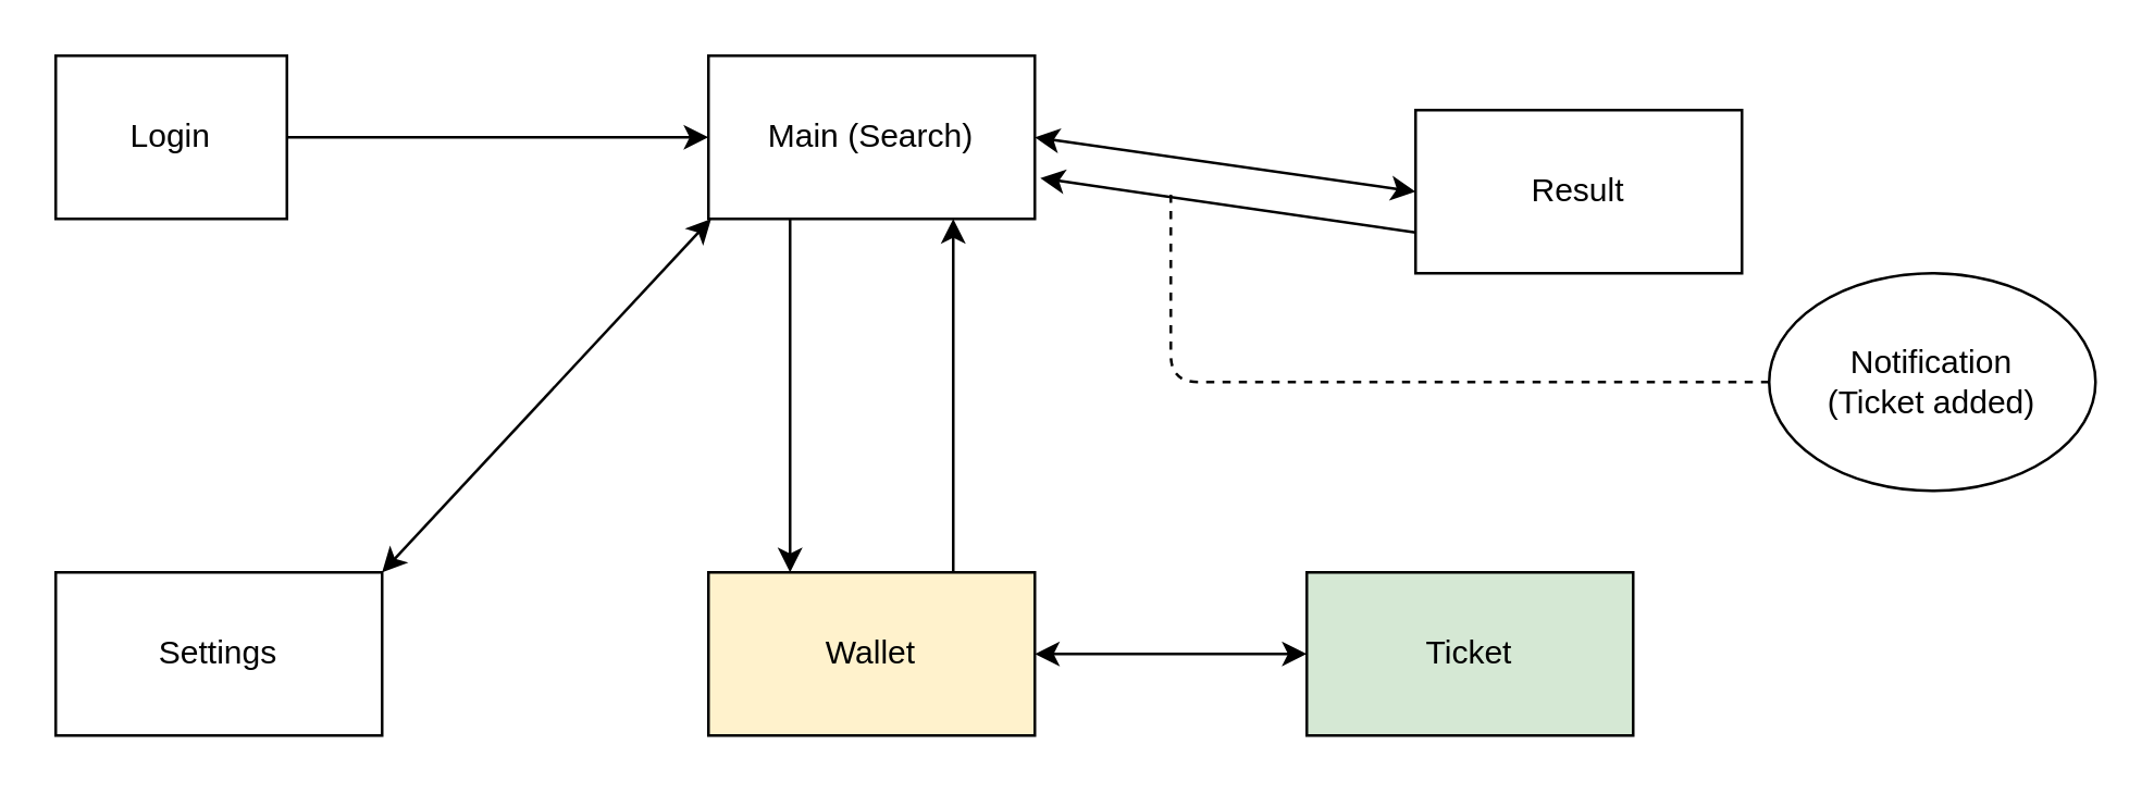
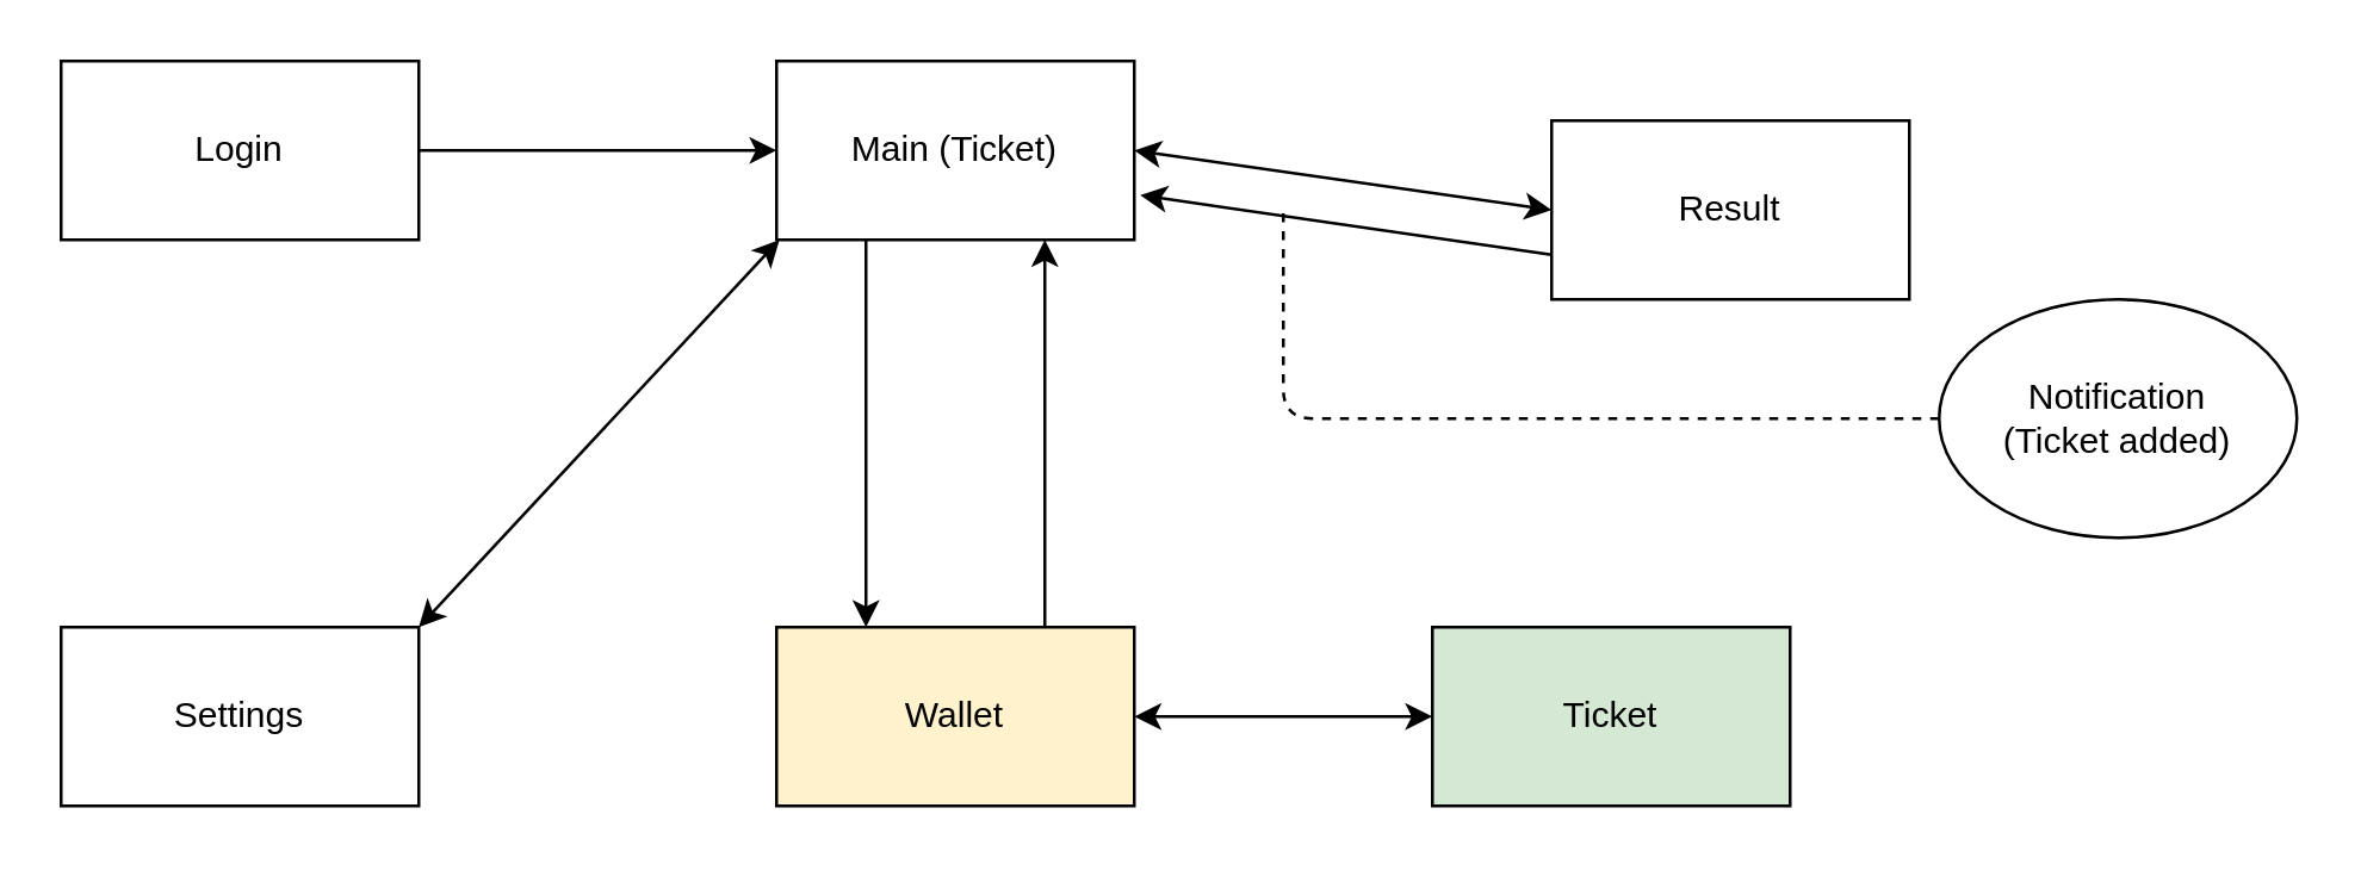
  <mxCell id="0" />
  <mxCell id="1" parent="0" />
- <mxCell id="2" value="Login" style="rounded=0;whiteSpace=wrap;html=1;" vertex="1" parent="1"><mxGeometry x="20" y="20" width="85" height="60" as="geometry" /></mxCell>
+ <mxCell id="2" value="Login" style="rounded=0;whiteSpace=wrap;html=1;" vertex="1" parent="1"><mxGeometry x="20" y="20" width="120" height="60" as="geometry" /></mxCell>
  <mxCell id="3" value="" style="endArrow=classic;html=1;exitX=1;exitY=0.5;exitDx=0;exitDy=0;" edge="1" parent="1" source="2"><mxGeometry width="50" height="50" relative="1" as="geometry"><mxPoint x="20" y="150" as="sourcePoint" /><mxPoint x="260" y="50" as="targetPoint" /></mxGeometry></mxCell>
- <mxCell id="4" value="Main (Search)" style="rounded=0;whiteSpace=wrap;html=1;" vertex="1" parent="1"><mxGeometry x="260" y="20" width="120" height="60" as="geometry" /></mxCell>
+ <mxCell id="4" value="Main (Ticket)" style="rounded=0;whiteSpace=wrap;html=1;" vertex="1" parent="1"><mxGeometry x="260" y="20" width="120" height="60" as="geometry" /></mxCell>
  <mxCell id="5" value="Result" style="rounded=0;whiteSpace=wrap;html=1;" vertex="1" parent="1"><mxGeometry x="520" y="40" width="120" height="60" as="geometry" /></mxCell>
  <mxCell id="6" value="" style="endArrow=classic;startArrow=classic;html=1;entryX=0;entryY=0.5;entryDx=0;entryDy=0;exitX=1;exitY=0.5;exitDx=0;exitDy=0;" edge="1" parent="1" source="4" target="5"><mxGeometry width="50" height="50" relative="1" as="geometry"><mxPoint x="20" y="150" as="sourcePoint" /><mxPoint x="70" y="100" as="targetPoint" /></mxGeometry></mxCell>
  <mxCell id="7" value="Wallet" style="rounded=0;whiteSpace=wrap;html=1;fillColor=#fff2cc;" vertex="1" parent="1"><mxGeometry x="260" y="210" width="120" height="60" as="geometry" /></mxCell>
  <mxCell id="8" value="Ticket" style="rounded=0;whiteSpace=wrap;html=1;fillColor=#d5e8d4;" vertex="1" parent="1"><mxGeometry x="480" y="210" width="120" height="60" as="geometry" /></mxCell>
  <mxCell id="9" value="Settings" style="rounded=0;whiteSpace=wrap;html=1;" vertex="1" parent="1"><mxGeometry x="20" y="210" width="120" height="60" as="geometry" /></mxCell>
  <mxCell id="10" value="" style="endArrow=classic;startArrow=classic;html=1;entryX=0.008;entryY=1;entryDx=0;entryDy=0;entryPerimeter=0;" edge="1" parent="1" target="4"><mxGeometry width="50" height="50" relative="1" as="geometry"><mxPoint x="140" y="210" as="sourcePoint" /><mxPoint x="70" y="290" as="targetPoint" /></mxGeometry></mxCell>
  <mxCell id="11" value="" style="endArrow=classic;html=1;exitX=0.25;exitY=1;exitDx=0;exitDy=0;entryX=0.25;entryY=0;entryDx=0;entryDy=0;" edge="1" parent="1" source="4" target="7"><mxGeometry width="50" height="50" relative="1" as="geometry"><mxPoint x="320" y="140" as="sourcePoint" /><mxPoint x="300" y="200" as="targetPoint" /></mxGeometry></mxCell>
  <mxCell id="12" value="" style="endArrow=classic;startArrow=classic;html=1;entryX=0;entryY=0.5;entryDx=0;entryDy=0;exitX=1;exitY=0.5;exitDx=0;exitDy=0;" edge="1" parent="1" source="7" target="8"><mxGeometry width="50" height="50" relative="1" as="geometry"><mxPoint x="400" y="270" as="sourcePoint" /><mxPoint x="450" y="220" as="targetPoint" /></mxGeometry></mxCell>
  <mxCell id="13" value="" style="endArrow=classic;html=1;entryX=0.75;entryY=1;entryDx=0;entryDy=0;exitX=0.75;exitY=0;exitDx=0;exitDy=0;" edge="1" parent="1" source="7" target="4"><mxGeometry width="50" height="50" relative="1" as="geometry"><mxPoint x="330" y="170" as="sourcePoint" /><mxPoint x="380" y="120" as="targetPoint" /></mxGeometry></mxCell>
  <mxCell id="14" value="&lt;div&gt;Notification&lt;/div&gt;&lt;div&gt;(Ticket added)&lt;br&gt;&lt;/div&gt;" style="ellipse;whiteSpace=wrap;html=1;" vertex="1" parent="1"><mxGeometry x="650" y="100" width="120" height="80" as="geometry" /></mxCell>
  <mxCell id="15" value="" style="endArrow=none;dashed=1;html=1;exitX=0;exitY=0.5;exitDx=0;exitDy=0;" edge="1" parent="1" source="14"><mxGeometry width="50" height="50" relative="1" as="geometry"><mxPoint x="300" y="340" as="sourcePoint" /><mxPoint x="430" y="70" as="targetPoint" /><Array as="points"><mxPoint x="430" y="140" /></Array></mxGeometry></mxCell>
  <mxCell id="16" value="" style="endArrow=classic;html=1;exitX=0;exitY=0.75;exitDx=0;exitDy=0;" edge="1" parent="1" source="5"><mxGeometry width="50" height="50" relative="1" as="geometry"><mxPoint x="20" y="340" as="sourcePoint" /><mxPoint x="382" y="65" as="targetPoint" /></mxGeometry></mxCell>
